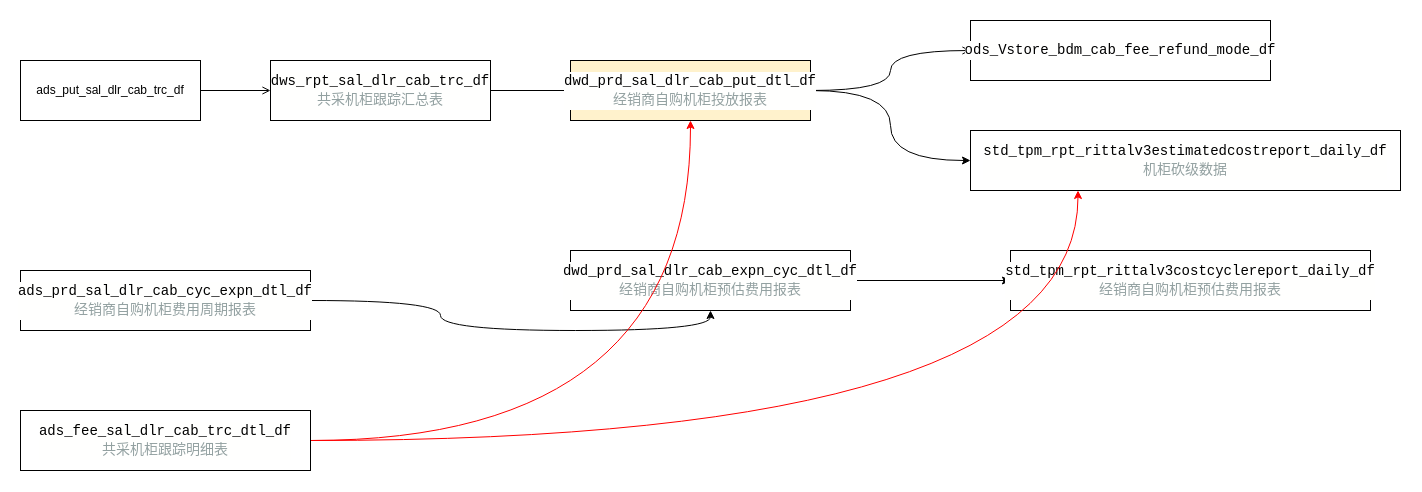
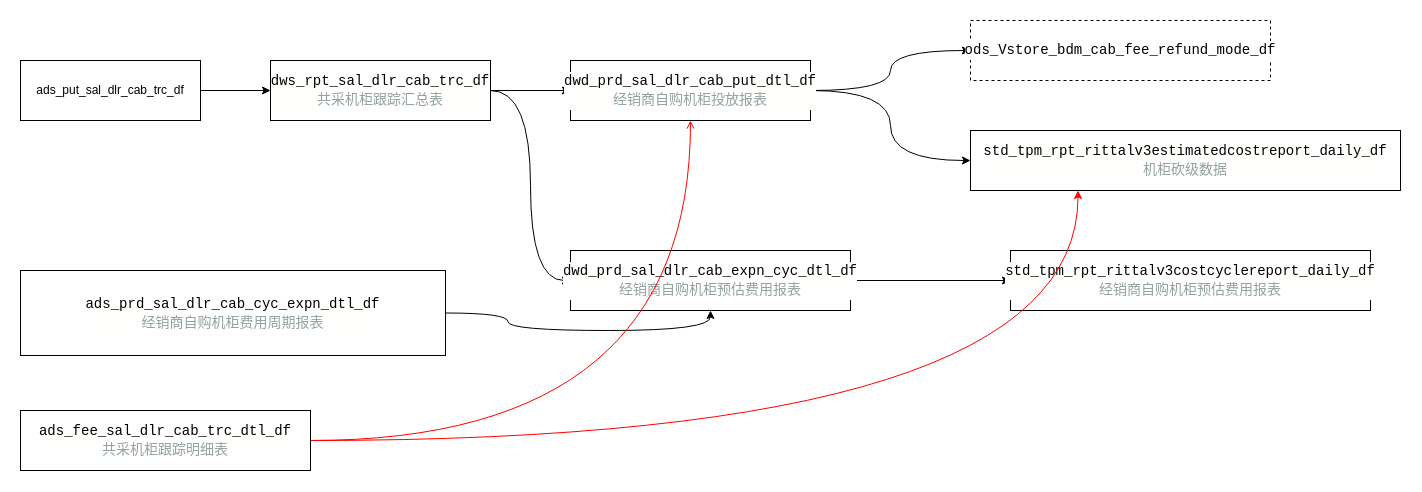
  <mxCell id="0" />
  <mxCell id="1" parent="0" />
- <mxCell id="2" style="edgeStyle=orthogonalEdgeStyle;rounded=0;orthogonalLoop=1;jettySize=auto;html=1;entryX=0;entryY=0.5;entryDx=0;entryDy=0;endArrow=open;" edge="1" parent="1" source="3" target="6"><mxGeometry relative="1" as="geometry" /></mxCell>
+ <mxCell id="2" style="edgeStyle=orthogonalEdgeStyle;rounded=0;orthogonalLoop=1;jettySize=auto;html=1;entryX=0;entryY=0.5;entryDx=0;entryDy=0;" edge="1" parent="1" source="3" target="6"><mxGeometry relative="1" as="geometry" /></mxCell>
  <mxCell id="3" value="ads_put_sal_dlr_cab_trc_df" style="rounded=0;whiteSpace=wrap;html=1;" vertex="1" parent="1"><mxGeometry x="20" y="60" width="180" height="60" as="geometry" /></mxCell>
- <mxCell id="4" style="edgeStyle=orthogonalEdgeStyle;rounded=0;orthogonalLoop=1;jettySize=auto;html=1;endArrow=none;" edge="1" parent="1" source="6" target="9"><mxGeometry relative="1" as="geometry" /></mxCell>
+ <mxCell id="4" style="edgeStyle=orthogonalEdgeStyle;rounded=0;orthogonalLoop=1;jettySize=auto;html=1;" edge="1" parent="1" source="6" target="9"><mxGeometry relative="1" as="geometry" /></mxCell>
+ <mxCell id="5" style="edgeStyle=orthogonalEdgeStyle;rounded=0;orthogonalLoop=1;jettySize=auto;html=1;entryX=0;entryY=0.5;entryDx=0;entryDy=0;curved=1;" edge="1" parent="1" source="6" target="13"><mxGeometry relative="1" as="geometry"><mxPoint x="490" y="250" as="targetPoint" /></mxGeometry></mxCell>
  <mxCell id="6" value="&lt;div style=&quot;background-color: rgb(255, 255, 254); font-family: Consolas, &amp;quot;Courier New&amp;quot;, monospace; font-size: 14px; line-height: 19px; white-space: pre;&quot;&gt;dws_rpt_sal_dlr_cab_trc_df&lt;br/&gt;&lt;div style=&quot;line-height: 19px;&quot;&gt;&lt;span style=&quot;color: #93a1a1;&quot;&gt;共采机柜跟踪汇总表&lt;/span&gt;&lt;/div&gt;&lt;/div&gt;" style="rounded=0;whiteSpace=wrap;html=1;" vertex="1" parent="1"><mxGeometry x="270" y="60" width="220" height="60" as="geometry" /></mxCell>
- <mxCell id="7" value="" style="edgeStyle=orthogonalEdgeStyle;rounded=0;orthogonalLoop=1;jettySize=auto;html=1;curved=1;endArrow=open;" edge="1" parent="1" source="9" target="10"><mxGeometry relative="1" as="geometry" /></mxCell>
+ <mxCell id="7" value="" style="edgeStyle=orthogonalEdgeStyle;rounded=0;orthogonalLoop=1;jettySize=auto;html=1;curved=1;" edge="1" parent="1" source="9" target="10"><mxGeometry relative="1" as="geometry" /></mxCell>
  <mxCell id="8" value="" style="edgeStyle=orthogonalEdgeStyle;rounded=0;orthogonalLoop=1;jettySize=auto;html=1;curved=1;entryX=0;entryY=0.5;entryDx=0;entryDy=0;" edge="1" parent="1" source="9" target="11"><mxGeometry relative="1" as="geometry" /></mxCell>
- <mxCell id="9" value="&lt;div style=&quot;background-color: rgb(255, 255, 254); font-family: Consolas, &amp;quot;Courier New&amp;quot;, monospace; font-size: 14px; line-height: 19px; white-space: pre;&quot;&gt;dwd_prd_sal_dlr_cab_put_dtl_df&lt;br/&gt;&lt;div style=&quot;line-height: 19px;&quot;&gt;&lt;span style=&quot;color: #93a1a1;&quot;&gt;经销商自购机柜投放报表&lt;/span&gt;&lt;/div&gt;&lt;/div&gt;" style="rounded=0;whiteSpace=wrap;html=1;fillColor=#fff2cc;" vertex="1" parent="1"><mxGeometry x="570" y="60" width="240" height="60" as="geometry" /></mxCell>
- <mxCell id="10" value="&lt;div style=&quot;background-color: rgb(255, 255, 254); font-family: Consolas, &amp;quot;Courier New&amp;quot;, monospace; font-size: 14px; line-height: 19px; white-space: pre;&quot;&gt;ods_Vstore_bdm_cab_fee_refund_mode_df&lt;/div&gt;" style="whiteSpace=wrap;html=1;rounded=0;" vertex="1" parent="1"><mxGeometry x="970" y="20" width="300" height="60" as="geometry" /></mxCell>
+ <mxCell id="9" value="&lt;div style=&quot;background-color: rgb(255, 255, 254); font-family: Consolas, &amp;quot;Courier New&amp;quot;, monospace; font-size: 14px; line-height: 19px; white-space: pre;&quot;&gt;dwd_prd_sal_dlr_cab_put_dtl_df&lt;br/&gt;&lt;div style=&quot;line-height: 19px;&quot;&gt;&lt;span style=&quot;color: #93a1a1;&quot;&gt;经销商自购机柜投放报表&lt;/span&gt;&lt;/div&gt;&lt;/div&gt;" style="rounded=0;whiteSpace=wrap;html=1;" vertex="1" parent="1"><mxGeometry x="570" y="60" width="240" height="60" as="geometry" /></mxCell>
+ <mxCell id="10" value="&lt;div style=&quot;background-color: rgb(255, 255, 254); font-family: Consolas, &amp;quot;Courier New&amp;quot;, monospace; font-size: 14px; line-height: 19px; white-space: pre;&quot;&gt;ods_Vstore_bdm_cab_fee_refund_mode_df&lt;/div&gt;" style="whiteSpace=wrap;html=1;rounded=0;dashed=1;" vertex="1" parent="1"><mxGeometry x="970" y="20" width="300" height="60" as="geometry" /></mxCell>
  <mxCell id="11" value="&lt;div style=&quot;background-color: rgb(255, 255, 254); font-family: Consolas, &amp;quot;Courier New&amp;quot;, monospace; font-size: 14px; line-height: 19px; white-space: pre;&quot;&gt;std_tpm_rpt_rittalv3estimatedcostreport_daily_df&lt;br/&gt;&lt;div style=&quot;line-height: 19px;&quot;&gt;&lt;span style=&quot;color: #93a1a1;&quot;&gt;机柜砍级数据&lt;/span&gt;&lt;/div&gt;&lt;/div&gt;" style="whiteSpace=wrap;html=1;rounded=0;" vertex="1" parent="1"><mxGeometry x="970" y="130" width="430" height="60" as="geometry" /></mxCell>
  <mxCell id="12" value="" style="edgeStyle=orthogonalEdgeStyle;rounded=0;orthogonalLoop=1;jettySize=auto;html=1;" edge="1" parent="1" source="13" target="14"><mxGeometry relative="1" as="geometry" /></mxCell>
  <mxCell id="13" value="&lt;div style=&quot;background-color: rgb(255, 255, 254); font-family: Consolas, &amp;quot;Courier New&amp;quot;, monospace; font-size: 14px; line-height: 19px; white-space: pre;&quot;&gt;dwd_prd_sal_dlr_cab_expn_cyc_dtl_df&lt;br/&gt;&lt;div style=&quot;line-height: 19px;&quot;&gt;&lt;span style=&quot;color: #93a1a1;&quot;&gt;经销商自购机柜预估费用报表&lt;/span&gt;&lt;/div&gt;&lt;/div&gt;" style="rounded=0;whiteSpace=wrap;html=1;" vertex="1" parent="1"><mxGeometry x="570" y="250" width="280" height="60" as="geometry" /></mxCell>
  <mxCell id="14" value="&lt;div style=&quot;background-color: rgb(255, 255, 254); font-family: Consolas, &amp;quot;Courier New&amp;quot;, monospace; font-size: 14px; line-height: 19px; white-space: pre;&quot;&gt;std_tpm_rpt_rittalv3costcyclereport_daily_df&lt;br/&gt;&lt;div style=&quot;line-height: 19px;&quot;&gt;&lt;span style=&quot;color: #93a1a1;&quot;&gt;经销商自购机柜预估费用报表&lt;/span&gt;&lt;/div&gt;&lt;/div&gt;" style="whiteSpace=wrap;html=1;rounded=0;" vertex="1" parent="1"><mxGeometry x="1010" y="250" width="360" height="60" as="geometry" /></mxCell>
  <mxCell id="15" style="edgeStyle=orthogonalEdgeStyle;rounded=0;orthogonalLoop=1;jettySize=auto;html=1;entryX=0.5;entryY=1;entryDx=0;entryDy=0;curved=1;" edge="1" parent="1" source="16" target="13"><mxGeometry relative="1" as="geometry" /></mxCell>
- <mxCell id="16" value="&lt;div style=&quot;background-color: rgb(255, 255, 254); font-family: Consolas, &amp;quot;Courier New&amp;quot;, monospace; font-size: 14px; line-height: 19px; white-space: pre;&quot;&gt;ads_prd_sal_dlr_cab_cyc_expn_dtl_df&lt;br/&gt;&lt;div style=&quot;line-height: 19px;&quot;&gt;&lt;span style=&quot;color: #93a1a1;&quot;&gt;经销商自购机柜费用周期报表&lt;/span&gt;&lt;/div&gt;&lt;/div&gt;" style="rounded=0;whiteSpace=wrap;html=1;" vertex="1" parent="1"><mxGeometry x="20" y="270" width="290" height="60" as="geometry" /></mxCell>
- <mxCell id="17" style="edgeStyle=orthogonalEdgeStyle;rounded=0;orthogonalLoop=1;jettySize=auto;html=1;entryX=0.5;entryY=1;entryDx=0;entryDy=0;curved=1;fillColor=#f8cecc;strokeColor=#FF0000;" edge="1" parent="1" source="19" target="9"><mxGeometry relative="1" as="geometry" /></mxCell>
+ <mxCell id="16" value="&lt;div style=&quot;background-color: rgb(255, 255, 254); font-family: Consolas, &amp;quot;Courier New&amp;quot;, monospace; font-size: 14px; line-height: 19px; white-space: pre;&quot;&gt;ads_prd_sal_dlr_cab_cyc_expn_dtl_df&lt;br/&gt;&lt;div style=&quot;line-height: 19px;&quot;&gt;&lt;span style=&quot;color: #93a1a1;&quot;&gt;经销商自购机柜费用周期报表&lt;/span&gt;&lt;/div&gt;&lt;/div&gt;" style="rounded=0;whiteSpace=wrap;html=1;" vertex="1" parent="1"><mxGeometry x="20" y="270" width="425" height="85" as="geometry" /></mxCell>
+ <mxCell id="17" style="edgeStyle=orthogonalEdgeStyle;rounded=0;orthogonalLoop=1;jettySize=auto;html=1;entryX=0.5;entryY=1;entryDx=0;entryDy=0;curved=1;fillColor=#f8cecc;strokeColor=#FF0000;endArrow=open;" edge="1" parent="1" source="19" target="9"><mxGeometry relative="1" as="geometry" /></mxCell>
  <mxCell id="18" style="edgeStyle=orthogonalEdgeStyle;rounded=0;orthogonalLoop=1;jettySize=auto;html=1;entryX=0.25;entryY=1;entryDx=0;entryDy=0;curved=1;strokeColor=#FF0000;" edge="1" parent="1" source="19" target="11"><mxGeometry relative="1" as="geometry" /></mxCell>
  <mxCell id="19" value="&lt;div style=&quot;background-color: rgb(255, 255, 254); font-family: Consolas, &amp;quot;Courier New&amp;quot;, monospace; font-size: 14px; line-height: 19px; white-space: pre;&quot;&gt;ads_fee_sal_dlr_cab_trc_dtl_df&lt;br/&gt;&lt;div style=&quot;line-height: 19px;&quot;&gt;&lt;span style=&quot;color: #93a1a1;&quot;&gt;共采机柜跟踪明细表&lt;/span&gt;&lt;/div&gt;&lt;/div&gt;" style="rounded=0;whiteSpace=wrap;html=1;" vertex="1" parent="1"><mxGeometry x="20" y="410" width="290" height="60" as="geometry" /></mxCell>
